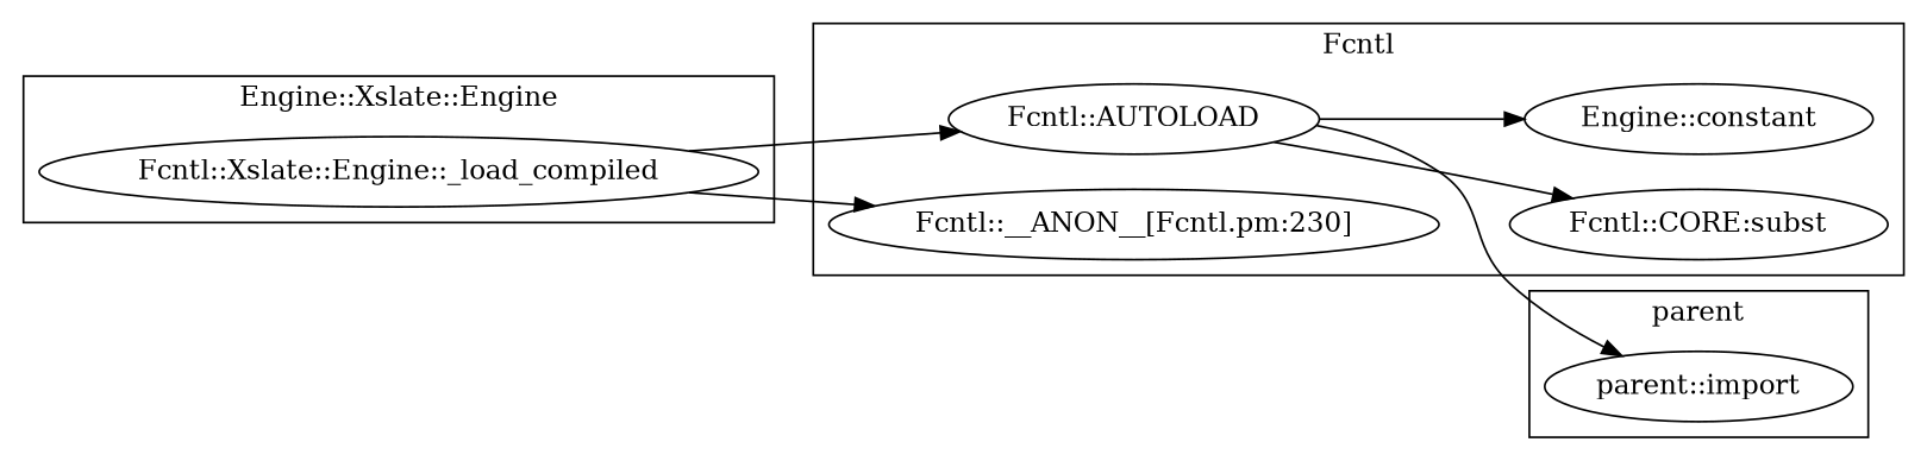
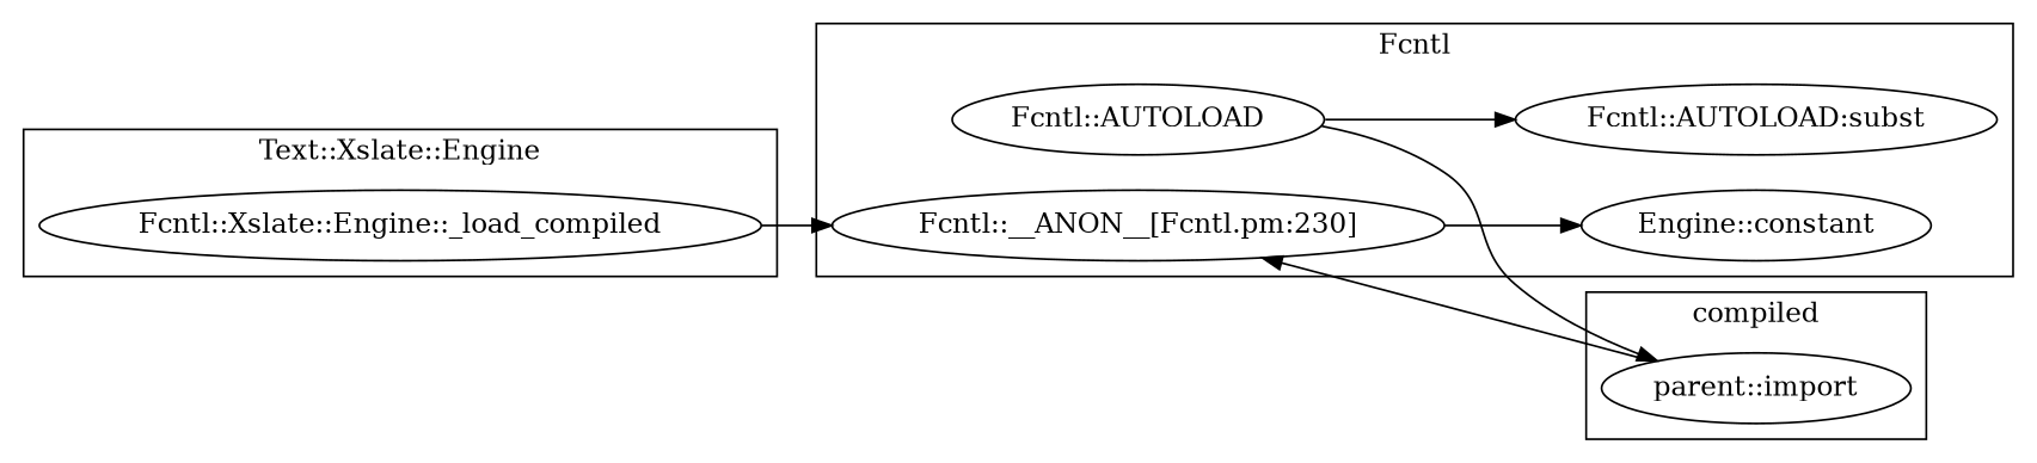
  digraph {
    rankdir=LR
    "Fcntl::AUTOLOAD"
    "Fcntl::__ANON__[Fcntl.pm:230]"
-   "Fcntl::CORE:subst"
+   "Fcntl::CORE:subst" [label="Fcntl::AUTOLOAD:subst"]
    n4 [label="Engine::constant"]
    "parent::import"
    n6 [label="Fcntl::Xslate::Engine::_load_compiled"]
    subgraph cluster_1 {
      label=Fcntl
      "Fcntl::AUTOLOAD"
      "Fcntl::__ANON__[Fcntl.pm:230]"
      "Fcntl::CORE:subst"
      n4
    }
    subgraph cluster_2 {
-     label=parent
+     label=compiled
      "parent::import"
    }
    subgraph cluster_3 {
-     label="Engine::Xslate::Engine"
+     label="Text::Xslate::Engine"
      n6
    }
    "Fcntl::AUTOLOAD" -> "Fcntl::CORE:subst"
-   "Fcntl::AUTOLOAD" -> n4
+   "Fcntl::__ANON__[Fcntl.pm:230]" -> n4
    "Fcntl::AUTOLOAD" -> "parent::import"
-   n6 -> "Fcntl::AUTOLOAD"
+   "parent::import" -> "Fcntl::__ANON__[Fcntl.pm:230]"
    n6 -> "Fcntl::__ANON__[Fcntl.pm:230]"
  }
